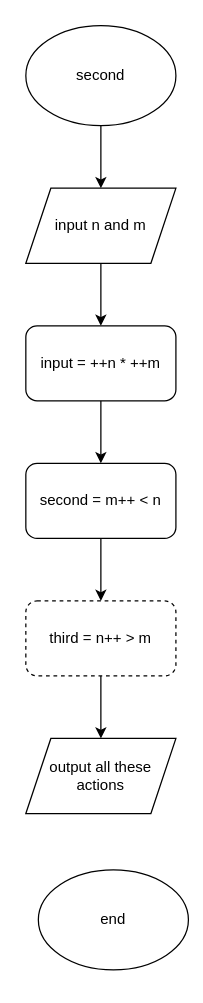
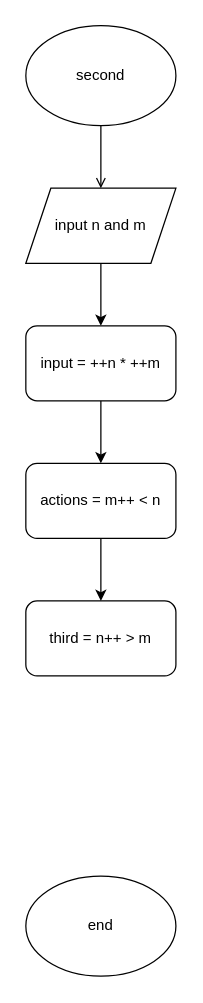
  <mxCell id="0" />
  <mxCell id="1" parent="0" />
- <mxCell id="2" style="edgeStyle=orthogonalEdgeStyle;rounded=0;orthogonalLoop=1;jettySize=auto;html=1;entryX=0.5;entryY=0;entryDx=0;entryDy=0;" edge="1" parent="1" source="3" target="5"><mxGeometry relative="1" as="geometry" /></mxCell>
+ <mxCell id="2" style="edgeStyle=orthogonalEdgeStyle;rounded=0;orthogonalLoop=1;jettySize=auto;html=1;entryX=0.5;entryY=0;entryDx=0;entryDy=0;endArrow=open;" edge="1" parent="1" source="3" target="5"><mxGeometry relative="1" as="geometry" /></mxCell>
  <mxCell id="3" value="second" style="ellipse;whiteSpace=wrap;html=1;" vertex="1" parent="1"><mxGeometry x="20" y="20" width="120" height="80" as="geometry" /></mxCell>
  <mxCell id="4" style="edgeStyle=orthogonalEdgeStyle;rounded=0;orthogonalLoop=1;jettySize=auto;html=1;entryX=0.5;entryY=0;entryDx=0;entryDy=0;" edge="1" parent="1" source="5" target="7"><mxGeometry relative="1" as="geometry" /></mxCell>
  <mxCell id="5" value="input n and m" style="shape=parallelogram;perimeter=parallelogramPerimeter;whiteSpace=wrap;html=1;fixedSize=1;" vertex="1" parent="1"><mxGeometry x="20" y="150" width="120" height="60" as="geometry" /></mxCell>
  <mxCell id="6" style="edgeStyle=orthogonalEdgeStyle;rounded=0;orthogonalLoop=1;jettySize=auto;html=1;entryX=0.5;entryY=0;entryDx=0;entryDy=0;" edge="1" parent="1" source="7" target="9"><mxGeometry relative="1" as="geometry" /></mxCell>
  <mxCell id="7" value="input = ++n * ++m" style="rounded=1;whiteSpace=wrap;html=1;" vertex="1" parent="1"><mxGeometry x="20" y="260" width="120" height="60" as="geometry" /></mxCell>
  <mxCell id="8" style="edgeStyle=orthogonalEdgeStyle;rounded=0;orthogonalLoop=1;jettySize=auto;html=1;entryX=0.5;entryY=0;entryDx=0;entryDy=0;" edge="1" parent="1" source="9" target="11"><mxGeometry relative="1" as="geometry" /></mxCell>
- <mxCell id="9" value="second = m++ &amp;lt; n" style="rounded=1;whiteSpace=wrap;html=1;" vertex="1" parent="1"><mxGeometry x="20" y="370" width="120" height="60" as="geometry" /></mxCell>
- <mxCell id="10" style="edgeStyle=orthogonalEdgeStyle;rounded=0;orthogonalLoop=1;jettySize=auto;html=1;entryX=0.5;entryY=0;entryDx=0;entryDy=0;" edge="1" parent="1" source="11" target="12"><mxGeometry relative="1" as="geometry" /></mxCell>
- <mxCell id="11" value="third = n++ &amp;gt; m" style="rounded=1;whiteSpace=wrap;html=1;dashed=1;" vertex="1" parent="1"><mxGeometry x="20" y="480" width="120" height="60" as="geometry" /></mxCell>
- <mxCell id="12" value="output all these actions" style="shape=parallelogram;perimeter=parallelogramPerimeter;whiteSpace=wrap;html=1;fixedSize=1;" vertex="1" parent="1"><mxGeometry x="20" y="590" width="120" height="60" as="geometry" /></mxCell>
- <mxCell id="13" value="end" style="ellipse;whiteSpace=wrap;html=1;" vertex="1" parent="1"><mxGeometry x="30" y="695" width="120" height="80" as="geometry" /></mxCell>
+ <mxCell id="9" value="actions = m++ &amp;lt; n" style="rounded=1;whiteSpace=wrap;html=1;" vertex="1" parent="1"><mxGeometry x="20" y="370" width="120" height="60" as="geometry" /></mxCell>
+ <mxCell id="11" value="third = n++ &amp;gt; m" style="rounded=1;whiteSpace=wrap;html=1;" vertex="1" parent="1"><mxGeometry x="20" y="480" width="120" height="60" as="geometry" /></mxCell>
+ <mxCell id="13" value="end" style="ellipse;whiteSpace=wrap;html=1;" vertex="1" parent="1"><mxGeometry x="20" y="700" width="120" height="80" as="geometry" /></mxCell>
